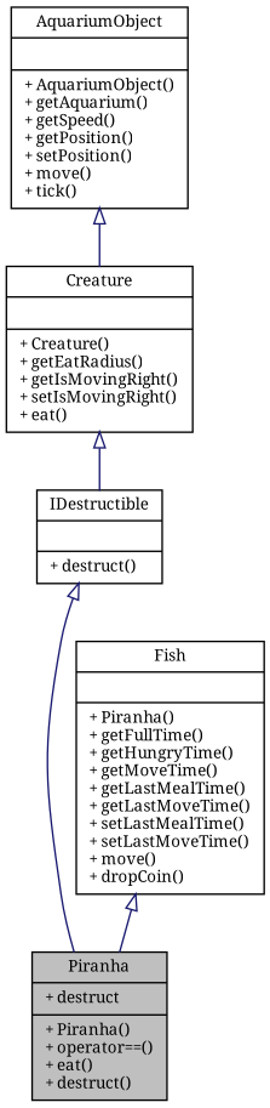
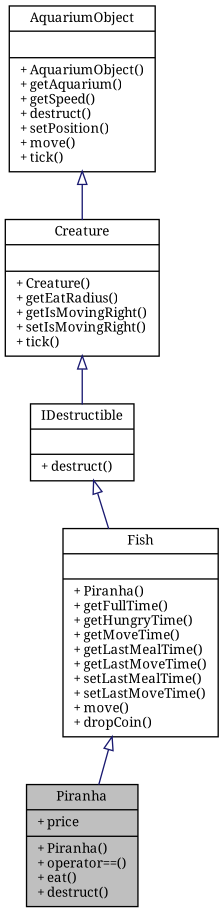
  digraph {
    fontname="Noto Serif"
    node [color=black fillcolor=white fontname="Noto Serif" fontsize=10 shape=record style=filled]
    edge [arrowtail=onormal color=midnightblue dir=back fontname="Noto Serif" fontsize=10 labelfontname=Helvetica labelfontsize=10 style=solid]
-   n1 [fillcolor=grey75 fontcolor=black height=0.2 label="{Piranha\n|+ destruct\l|+ Piranha()\l+ operator==()\l+ eat()\l+ destruct()\l}" width=0.4]
+   n1 [fillcolor=grey75 fontcolor=black height=0.2 label="{Piranha\n|+ price\l|+ Piranha()\l+ operator==()\l+ eat()\l+ destruct()\l}" width=0.4]
    n2 [height=0.2 label="{Fish\n||+ Piranha()\l+ getFullTime()\l+ getHungryTime()\l+ getMoveTime()\l+ getLastMealTime()\l+ getLastMoveTime()\l+ setLastMealTime()\l+ setLastMoveTime()\l+ move()\l+ dropCoin()\l}" width=0.4]
-   n3 [height=0.2 label="{Creature\n||+ Creature()\l+ getEatRadius()\l+ getIsMovingRight()\l+ setIsMovingRight()\l+ eat()\l}" width=0.4]
+   n3 [height=0.2 label="{Creature\n||+ Creature()\l+ getEatRadius()\l+ getIsMovingRight()\l+ setIsMovingRight()\l+ tick()\l}" width=0.4]
    n4 [height=0.2 label="{IDestructible\n||+ destruct()\l}" width=0.4]
-   n5 [height=0.2 label="{AquariumObject\n||+ AquariumObject()\l+ getAquarium()\l+ getSpeed()\l+ getPosition()\l+ setPosition()\l+ move()\l+ tick()\l}" width=0.4]
+   n5 [height=0.2 label="{AquariumObject\n||+ AquariumObject()\l+ getAquarium()\l+ getSpeed()\l+ destruct()\l+ setPosition()\l+ move()\l+ tick()\l}" width=0.4]
    n2 -> n1
    n3 -> n4
-   n4 -> n1
+   n4 -> n2
    n5 -> n3
  }
